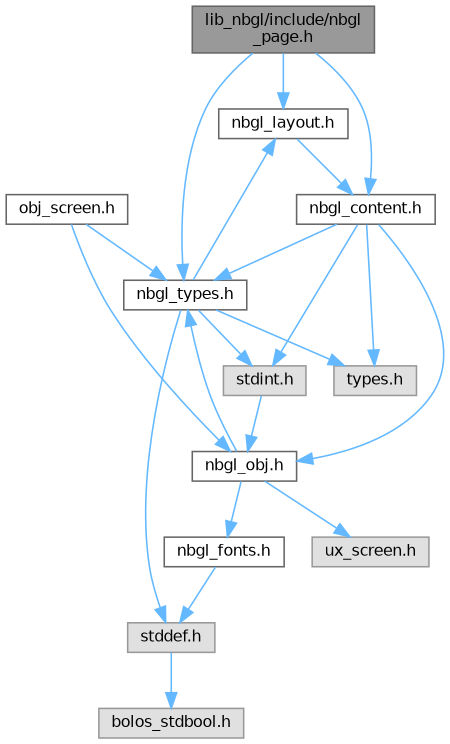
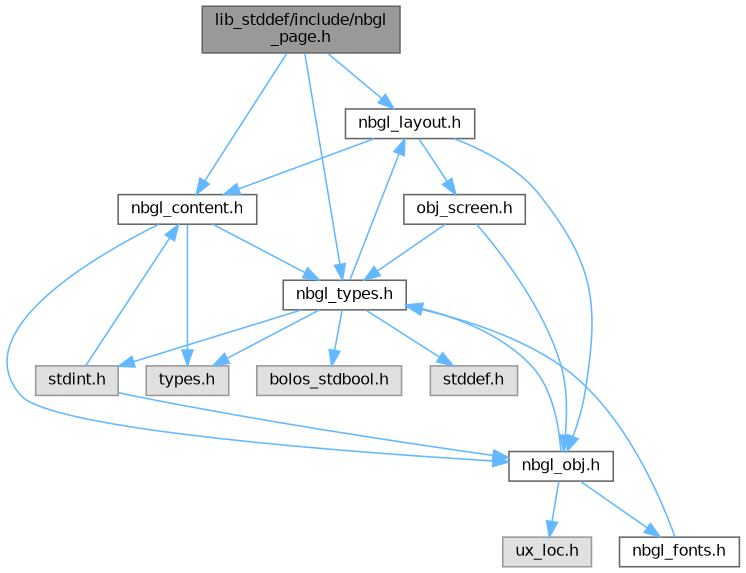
  digraph {
    node [color=grey40 fillcolor=white fontname=Helvetica fontsize=10 shape=box style=filled]
    edge [color=steelblue1 fontname=Helvetica fontsize=10 labelfontname=Helvetica labelfontsize=10 style=solid]
-   n1 [color=gray40 fillcolor=grey60 fontcolor=black height=0.2 label="lib_nbgl/include/nbgl\l_page.h" width=0.4]
+   n1 [color=gray40 fillcolor=grey60 fontcolor=black height=0.2 label="lib_stddef/include/nbgl\l_page.h" width=0.4]
    n2 [height=0.2 label="nbgl_layout.h" width=0.4]
    n3 [height=0.2 label="nbgl_types.h" width=0.4]
    n4 [height=0.2 label="nbgl_content.h" width=0.4]
    n5 [height=0.2 label="nbgl_obj.h" width=0.4]
    n6 [height=0.2 label="obj_screen.h" width=0.4]
    n7 [height=0.2 label="nbgl_fonts.h" width=0.4]
-   n8 [color=grey60 fillcolor="#E0E0E0" height=0.2 label="ux_screen.h" width=0.4]
+   n8 [color=grey60 fillcolor="#E0E0E0" height=0.2 label="ux_loc.h" width=0.4]
    n9 [color=grey60 fillcolor="#E0E0E0" height=0.2 label="stddef.h" width=0.4]
    n10 [color=grey60 fillcolor="#E0E0E0" height=0.2 label="stdint.h" width=0.4]
    n11 [color=grey60 fillcolor="#E0E0E0" height=0.2 label="types.h" width=0.4]
    n12 [color=grey60 fillcolor="#E0E0E0" height=0.2 label="bolos_stdbool.h" width=0.4]
    n1 -> n2
    n1 -> n3
    n1 -> n4
    n2 -> n4
+   n2 -> n5
+   n2 -> n6
    n3 -> n2
    n3 -> n9
    n3 -> n10
    n3 -> n11
-   n9 -> n12
+   n3 -> n12
    n4 -> n3
    n4 -> n5
-   n4 -> n10
+   n10 -> n4
    n4 -> n11
    n5 -> n3
    n5 -> n7
    n5 -> n8
    n6 -> n3
    n6 -> n5
-   n7 -> n9
+   n7 -> n3
    n10 -> n5
  }
